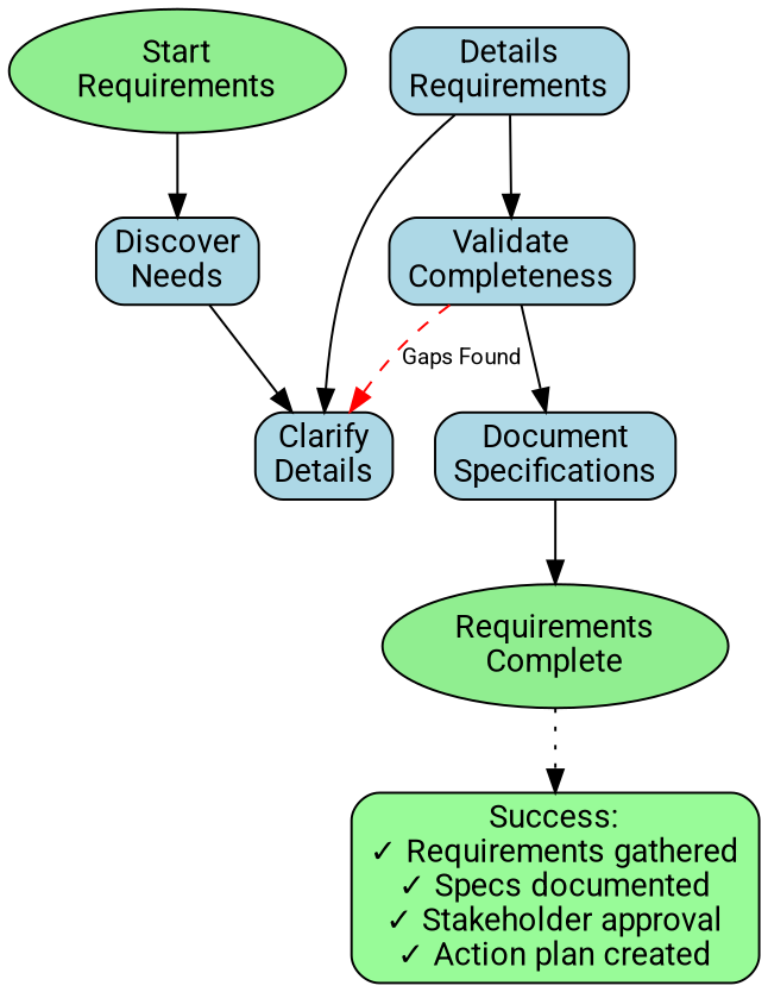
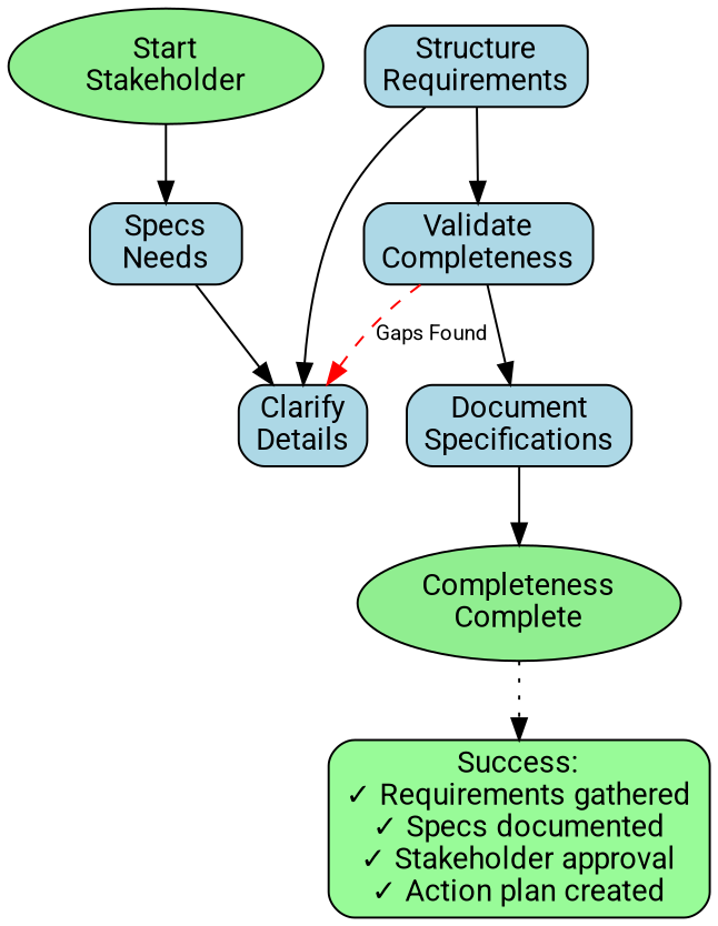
  digraph {
    fontname=Roboto
    rankdir=TB
    node [fillcolor=lightblue fontname=Roboto shape=box style="rounded,filled"]
    edge [fontname=Roboto fontsize=10]
-   n1 [fillcolor=lightgreen label="Start\nRequirements" shape=ellipse]
-   n2 [label="Discover\nNeeds"]
+   n1 [fillcolor=lightgreen label="Start\nStakeholder" shape=ellipse]
+   n2 [label="Specs\nNeeds"]
    n3 [label="Clarify\nDetails"]
-   n4 [fillcolor=lightgreen label="Requirements\nComplete" shape=ellipse]
+   n4 [fillcolor=lightgreen label="Completeness\nComplete" shape=ellipse]
    n5 [fillcolor=palegreen label="Success:\n✓ Requirements gathered\n✓ Specs documented\n✓ Stakeholder approval\n✓ Action plan created"]
-   n6 [label="Details\nRequirements"]
+   n6 [label="Structure\nRequirements"]
    n7 [label="Validate\nCompleteness"]
    n8 [label="Document\nSpecifications"]
    n1 -> n2
    n2 -> n3
    n4 -> n5 [style=dotted]
    n6 -> n3
    n6 -> n7
    n7 -> n3 [color=red label="Gaps Found" style=dashed]
    n7 -> n8
    n8 -> n4
  }
